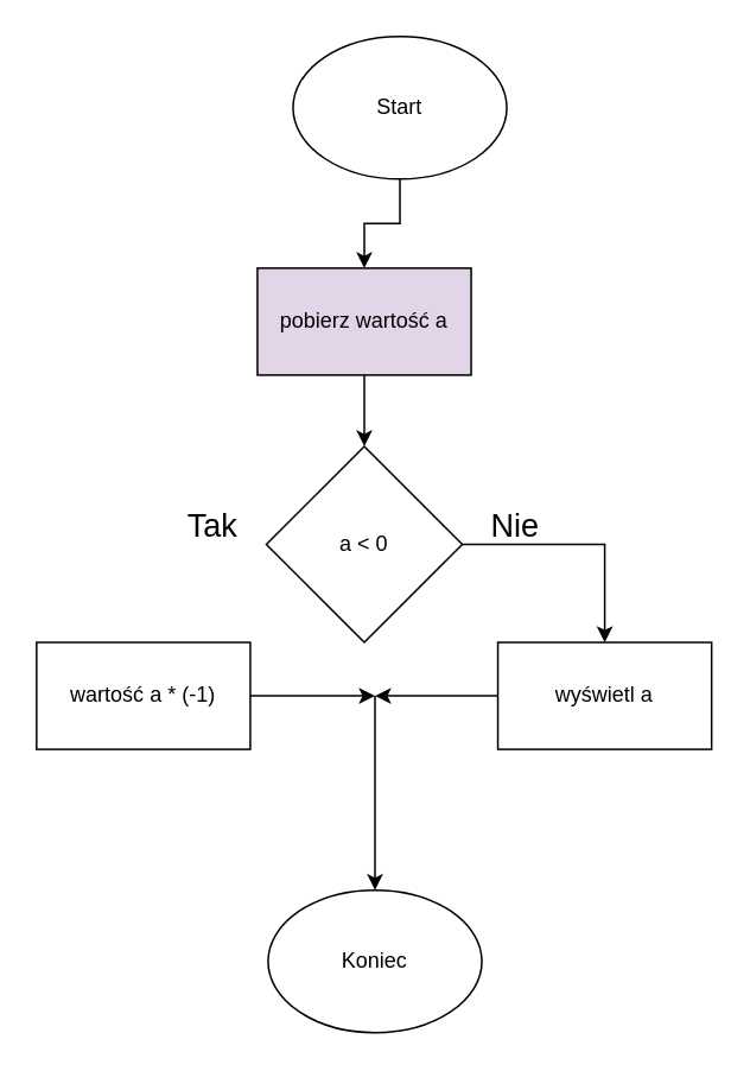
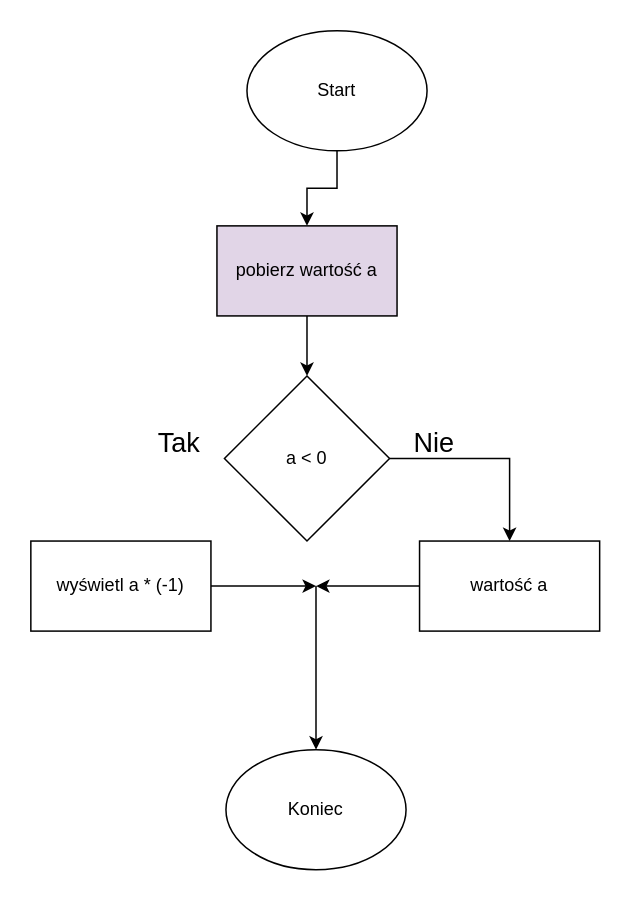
  <mxCell id="0" />
  <mxCell id="1" parent="0" />
  <mxCell id="2" style="edgeStyle=orthogonalEdgeStyle;rounded=0;orthogonalLoop=1;jettySize=auto;html=1;entryX=0.5;entryY=0;entryDx=0;entryDy=0;" edge="1" parent="1" source="3" target="5"><mxGeometry relative="1" as="geometry" /></mxCell>
  <mxCell id="3" value="Start" style="ellipse;whiteSpace=wrap;html=1;" vertex="1" parent="1"><mxGeometry x="164" y="20" width="120" height="80" as="geometry" /></mxCell>
  <mxCell id="4" style="edgeStyle=orthogonalEdgeStyle;rounded=0;orthogonalLoop=1;jettySize=auto;html=1;" edge="1" parent="1" source="5" target="7"><mxGeometry relative="1" as="geometry" /></mxCell>
  <mxCell id="5" value="pobierz wartość a" style="rounded=0;whiteSpace=wrap;html=1;fillColor=#e1d5e7;" vertex="1" parent="1"><mxGeometry x="144" y="150" width="120" height="60" as="geometry" /></mxCell>
  <mxCell id="6" style="edgeStyle=orthogonalEdgeStyle;rounded=0;orthogonalLoop=1;jettySize=auto;html=1;exitX=1;exitY=0.5;exitDx=0;exitDy=0;entryX=0.5;entryY=0;entryDx=0;entryDy=0;" edge="1" parent="1" source="7" target="11"><mxGeometry relative="1" as="geometry" /></mxCell>
  <mxCell id="7" value="a &amp;lt; 0" style="rhombus;whiteSpace=wrap;html=1;" vertex="1" parent="1"><mxGeometry x="149" y="250" width="110" height="110" as="geometry" /></mxCell>
  <mxCell id="8" style="edgeStyle=orthogonalEdgeStyle;rounded=0;orthogonalLoop=1;jettySize=auto;html=1;" edge="1" parent="1" source="9"><mxGeometry relative="1" as="geometry"><mxPoint x="210" y="390" as="targetPoint" /></mxGeometry></mxCell>
- <mxCell id="9" value="wartość a * (-1)" style="rounded=0;whiteSpace=wrap;html=1;" vertex="1" parent="1"><mxGeometry x="20" y="360" width="120" height="60" as="geometry" /></mxCell>
+ <mxCell id="9" value="wyświetl a * (-1)" style="rounded=0;whiteSpace=wrap;html=1;" vertex="1" parent="1"><mxGeometry x="20" y="360" width="120" height="60" as="geometry" /></mxCell>
  <mxCell id="10" style="edgeStyle=orthogonalEdgeStyle;rounded=0;orthogonalLoop=1;jettySize=auto;html=1;" edge="1" parent="1" source="11"><mxGeometry relative="1" as="geometry"><mxPoint x="210" y="390" as="targetPoint" /></mxGeometry></mxCell>
- <mxCell id="11" value="wyświetl a" style="rounded=0;whiteSpace=wrap;html=1;" vertex="1" parent="1"><mxGeometry x="279" y="360" width="120" height="60" as="geometry" /></mxCell>
+ <mxCell id="11" value="wartość a" style="rounded=0;whiteSpace=wrap;html=1;" vertex="1" parent="1"><mxGeometry x="279" y="360" width="120" height="60" as="geometry" /></mxCell>
  <mxCell id="12" value="Koniec" style="ellipse;whiteSpace=wrap;html=1;" vertex="1" parent="1"><mxGeometry x="150" y="499" width="120" height="80" as="geometry" /></mxCell>
  <mxCell id="13" value="" style="endArrow=classic;html=1;rounded=0;entryX=0.5;entryY=0;entryDx=0;entryDy=0;" edge="1" parent="1" target="12"><mxGeometry width="50" height="50" relative="1" as="geometry"><mxPoint x="210" y="390" as="sourcePoint" /><mxPoint x="230" y="340" as="targetPoint" /></mxGeometry></mxCell>
  <mxCell id="14" value="Tak" style="text;html=1;strokeColor=none;fillColor=none;align=center;verticalAlign=middle;whiteSpace=wrap;rounded=0;fontSize=18;" vertex="1" parent="1"><mxGeometry x="89" y="280" width="60" height="30" as="geometry" /></mxCell>
  <mxCell id="15" value="Nie" style="text;html=1;strokeColor=none;fillColor=none;align=center;verticalAlign=middle;whiteSpace=wrap;rounded=0;fontSize=18;" vertex="1" parent="1"><mxGeometry x="259" y="280" width="60" height="30" as="geometry" /></mxCell>
